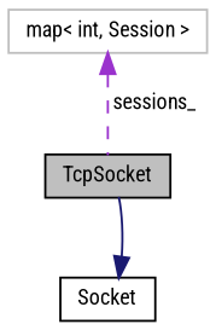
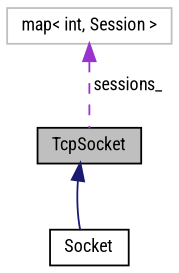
  digraph {
    fontname="Roboto Condensed"
    node [color=black fillcolor=white fontname="Roboto Condensed" fontsize=10 shape=record style=filled]
    edge [dir=back fontname="Roboto Condensed" fontsize=10 labelfontname=Helvetica labelfontsize=10]
    n1 [fillcolor=grey75 fontcolor=black height=0.2 label=TcpSocket width=0.4]
    n2 [height=0.2 label=Socket width=0.4]
    n3 [color=grey75 height=0.2 label="map\< int, Session \>" width=0.4]
-   n2 -> n1 [color=midnightblue style=solid]
+   n1 -> n2 [color=midnightblue style=solid]
    n3 -> n1 [color=darkorchid3 label=" sessions_" style=dashed]
  }
